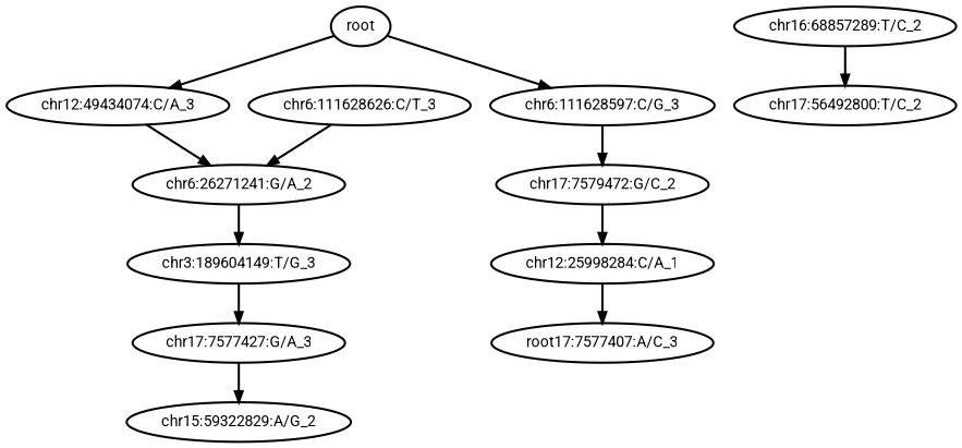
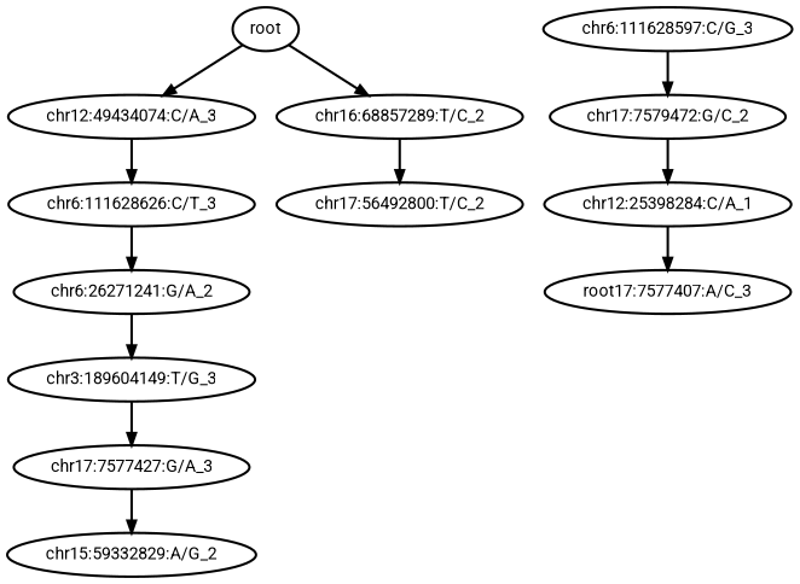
  digraph {
    fontname=Roboto
    rankdir=TB
    node [fontname=Roboto style=bold]
    edge [fontname=Roboto style=bold]
    n1 [label=root]
    n2 [label="chr12:49434074:C/A_3"]
    n3 [label="chr16:68857289:T/C_2"]
    n4 [label="chr6:111628626:C/T_3"]
    n5 [label="chr17:56492800:T/C_2"]
    n6 [label="chr6:26271241:G/A_2"]
    n7 [label="chr3:189604149:T/G_3"]
    n8 [label="chr17:7577427:G/A_3"]
-   n9 [label="chr15:59322829:A/G_2"]
+   n9 [label="chr15:59332829:A/G_2"]
    n10 [label="chr6:111628597:C/G_3"]
    n11 [label="chr17:7579472:G/C_2"]
-   n12 [label="chr12:25998284:C/A_1"]
+   n12 [label="chr12:25398284:C/A_1"]
    n13 [label="root17:7577407:A/C_3"]
    n1 -> n2
-   n1 -> n10
-   n2 -> n6
+   n1 -> n3
+   n2 -> n4
    n3 -> n5
    n4 -> n6
    n6 -> n7
    n7 -> n8
    n8 -> n9
    n10 -> n11
    n11 -> n12
    n12 -> n13
  }
